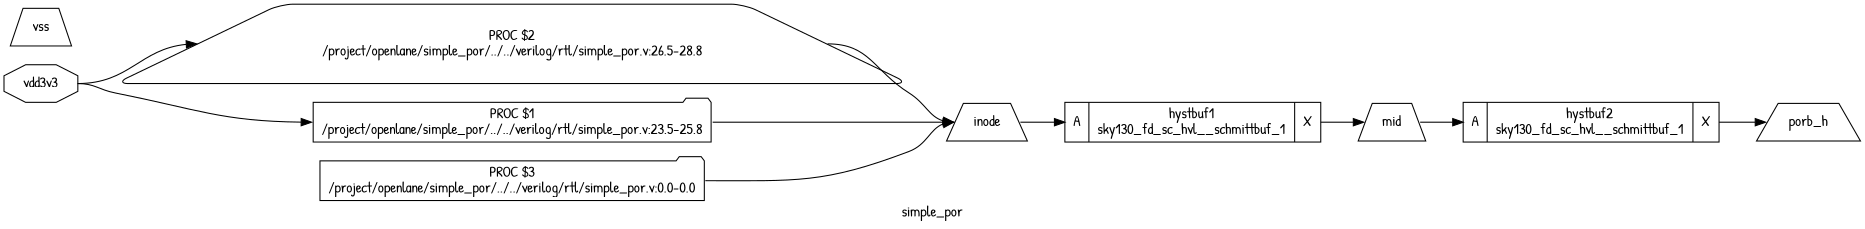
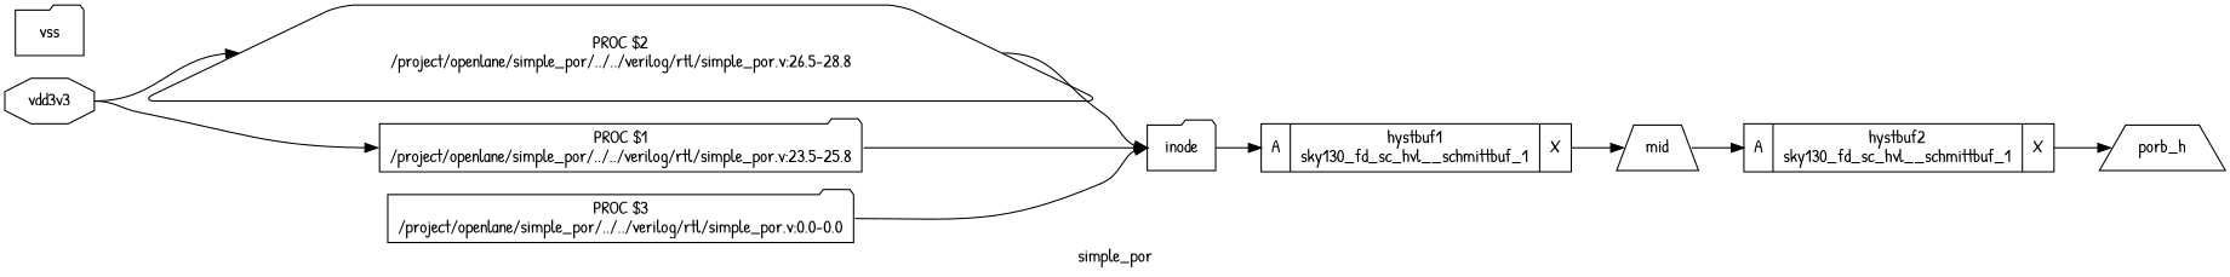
  digraph {
    fontname="Patrick Hand"
    label=simple_por
    rankdir=LR
    remincross=true
    node [fontname="Patrick Hand" shape=trapezium]
    edge [color=black fontname="Patrick Hand" headport=w tailport=e]
-   n1 [color=black fontcolor=black label=inode]
+   n1 [color=black fontcolor=black label=inode shape=folder]
    n2 [label="{{<p9> A}|hystbuf1\nsky130_fd_sc_hvl__schmittbuf_1|{<p10> X}}" shape=record]
    n3 [color=black fontcolor=black label=mid]
    n4 [label="{{<p9> A}|hystbuf2\nsky130_fd_sc_hvl__schmittbuf_1|{<p10> X}}" shape=record]
    n5 [color=black fontcolor=black label=porb_h]
-   n6 [color=black fontcolor=black label=vss]
+   n6 [color=black fontcolor=black label=vss shape=folder]
    n7 [color=black fontcolor=black label=vdd3v3 shape=octagon]
    n8 [label="PROC $2\n/project/openlane/simple_por/../../verilog/rtl/simple_por.v:26.5-28.8" style=rounded]
    n9 [label="PROC $1\n/project/openlane/simple_por/../../verilog/rtl/simple_por.v:23.5-25.8" shape=folder style=rounded]
    n10 [label="PROC $3\n/project/openlane/simple_por/../../verilog/rtl/simple_por.v:0.0-0.0" shape=folder style=rounded]
    n1 -> n2 [headport="p9:w"]
    n2 -> n3 [tailport="p10:e"]
    n3 -> n4 [headport="p9:w"]
    n4 -> n5 [tailport="p10:e"]
    n7 -> n8
    n7 -> n9
    n8 -> n1
    n9 -> n1
    n10 -> n1
  }
